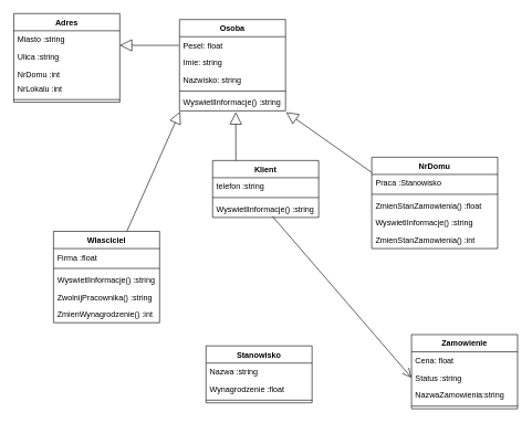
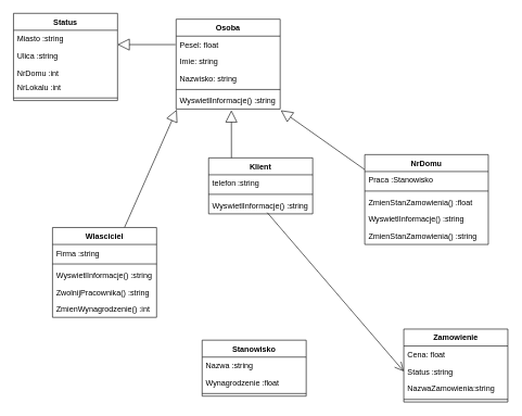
  <mxCell id="0" />
  <mxCell id="1" parent="0" />
  <mxCell id="2" value="Osoba" style="swimlane;fontStyle=1;align=center;verticalAlign=top;childLayout=stackLayout;horizontal=1;startSize=26;horizontalStack=0;resizeParent=1;resizeParentMax=0;resizeLast=0;collapsible=1;marginBottom=0;" parent="1" vertex="1"><mxGeometry x="270" y="29" width="160" height="138" as="geometry"><mxRectangle x="450" y="29" width="70" height="26" as="alternateBounds" /></mxGeometry></mxCell>
  <mxCell id="3" value="Pesel: float" style="text;strokeColor=none;fillColor=none;align=left;verticalAlign=top;spacingLeft=4;spacingRight=4;overflow=hidden;rotatable=0;points=[[0,0.5],[1,0.5]];portConstraint=eastwest;" parent="2" vertex="1"><mxGeometry y="26" width="160" height="26" as="geometry" /></mxCell>
  <mxCell id="4" value="Imie: string" style="text;strokeColor=none;fillColor=none;align=left;verticalAlign=top;spacingLeft=4;spacingRight=4;overflow=hidden;rotatable=0;points=[[0,0.5],[1,0.5]];portConstraint=eastwest;" parent="2" vertex="1"><mxGeometry y="52" width="160" height="26" as="geometry" /></mxCell>
  <mxCell id="5" value="Nazwisko: string" style="text;strokeColor=none;fillColor=none;align=left;verticalAlign=top;spacingLeft=4;spacingRight=4;overflow=hidden;rotatable=0;points=[[0,0.5],[1,0.5]];portConstraint=eastwest;" parent="2" vertex="1"><mxGeometry y="78" width="160" height="26" as="geometry" /></mxCell>
  <mxCell id="6" value="" style="line;strokeWidth=1;fillColor=none;align=left;verticalAlign=middle;spacingTop=-1;spacingLeft=3;spacingRight=3;rotatable=0;labelPosition=right;points=[];portConstraint=eastwest;" parent="2" vertex="1"><mxGeometry y="104" width="160" height="8" as="geometry" /></mxCell>
  <mxCell id="7" value="WyswietlInformacje() :string" style="text;strokeColor=none;fillColor=none;align=left;verticalAlign=top;spacingLeft=4;spacingRight=4;overflow=hidden;rotatable=0;points=[[0,0.5],[1,0.5]];portConstraint=eastwest;" parent="2" vertex="1"><mxGeometry y="112" width="160" height="26" as="geometry" /></mxCell>
  <mxCell id="8" value="Klient" style="swimlane;fontStyle=1;align=center;verticalAlign=top;childLayout=stackLayout;horizontal=1;startSize=26;horizontalStack=0;resizeParent=1;resizeParentMax=0;resizeLast=0;collapsible=1;marginBottom=0;" parent="1" vertex="1"><mxGeometry x="320" y="242" width="160" height="86" as="geometry" /></mxCell>
  <mxCell id="9" value="telefon :string" style="text;strokeColor=none;fillColor=none;align=left;verticalAlign=top;spacingLeft=4;spacingRight=4;overflow=hidden;rotatable=0;points=[[0,0.5],[1,0.5]];portConstraint=eastwest;" parent="8" vertex="1"><mxGeometry y="26" width="160" height="26" as="geometry" /></mxCell>
  <mxCell id="10" value="" style="line;strokeWidth=1;fillColor=none;align=left;verticalAlign=middle;spacingTop=-1;spacingLeft=3;spacingRight=3;rotatable=0;labelPosition=right;points=[];portConstraint=eastwest;" parent="8" vertex="1"><mxGeometry y="52" width="160" height="8" as="geometry" /></mxCell>
  <mxCell id="11" value="WyswietlInformacje() :string" style="text;strokeColor=none;fillColor=none;align=left;verticalAlign=top;spacingLeft=4;spacingRight=4;overflow=hidden;rotatable=0;points=[[0,0.5],[1,0.5]];portConstraint=eastwest;" vertex="1" parent="8"><mxGeometry y="60" width="160" height="26" as="geometry" /></mxCell>
  <mxCell id="12" value="NrDomu" style="swimlane;fontStyle=1;align=center;verticalAlign=top;childLayout=stackLayout;horizontal=1;startSize=26;horizontalStack=0;resizeParent=1;resizeParentMax=0;resizeLast=0;collapsible=1;marginBottom=0;" parent="1" vertex="1"><mxGeometry x="560" y="237" width="190" height="138" as="geometry" /></mxCell>
  <mxCell id="13" value="Praca :Stanowisko" style="text;strokeColor=none;fillColor=none;align=left;verticalAlign=top;spacingLeft=4;spacingRight=4;overflow=hidden;rotatable=0;points=[[0,0.5],[1,0.5]];portConstraint=eastwest;" parent="12" vertex="1"><mxGeometry y="26" width="190" height="26" as="geometry" /></mxCell>
  <mxCell id="14" value="" style="line;strokeWidth=1;fillColor=none;align=left;verticalAlign=middle;spacingTop=-1;spacingLeft=3;spacingRight=3;rotatable=0;labelPosition=right;points=[];portConstraint=eastwest;" parent="12" vertex="1"><mxGeometry y="52" width="190" height="8" as="geometry" /></mxCell>
  <mxCell id="15" value="ZmienStanZamowienia() :float" style="text;strokeColor=none;fillColor=none;align=left;verticalAlign=top;spacingLeft=4;spacingRight=4;overflow=hidden;rotatable=0;points=[[0,0.5],[1,0.5]];portConstraint=eastwest;" parent="12" vertex="1"><mxGeometry y="60" width="190" height="26" as="geometry" /></mxCell>
  <mxCell id="16" value="WyswietlInformacje() :string" style="text;strokeColor=none;fillColor=none;align=left;verticalAlign=top;spacingLeft=4;spacingRight=4;overflow=hidden;rotatable=0;points=[[0,0.5],[1,0.5]];portConstraint=eastwest;" parent="12" vertex="1"><mxGeometry y="86" width="190" height="26" as="geometry" /></mxCell>
- <mxCell id="17" value="ZmienStanZamowienia() :int" style="text;strokeColor=none;fillColor=none;align=left;verticalAlign=top;spacingLeft=4;spacingRight=4;overflow=hidden;rotatable=0;points=[[0,0.5],[1,0.5]];portConstraint=eastwest;" parent="12" vertex="1"><mxGeometry y="112" width="190" height="26" as="geometry" /></mxCell>
+ <mxCell id="17" value="ZmienStanZamowienia() :string" style="text;strokeColor=none;fillColor=none;align=left;verticalAlign=top;spacingLeft=4;spacingRight=4;overflow=hidden;rotatable=0;points=[[0,0.5],[1,0.5]];portConstraint=eastwest;" parent="12" vertex="1"><mxGeometry y="112" width="190" height="26" as="geometry" /></mxCell>
  <mxCell id="18" value="Zamowienie" style="swimlane;fontStyle=1;align=center;verticalAlign=top;childLayout=stackLayout;horizontal=1;startSize=26;horizontalStack=0;resizeParent=1;resizeParentMax=0;resizeLast=0;collapsible=1;marginBottom=0;" parent="1" vertex="1"><mxGeometry x="620" y="505" width="160" height="112" as="geometry" /></mxCell>
  <mxCell id="19" value="Cena: float" style="text;strokeColor=none;fillColor=none;align=left;verticalAlign=top;spacingLeft=4;spacingRight=4;overflow=hidden;rotatable=0;points=[[0,0.5],[1,0.5]];portConstraint=eastwest;" parent="18" vertex="1"><mxGeometry y="26" width="160" height="26" as="geometry" /></mxCell>
  <mxCell id="20" value="Status :string" style="text;strokeColor=none;fillColor=none;align=left;verticalAlign=top;spacingLeft=4;spacingRight=4;overflow=hidden;rotatable=0;points=[[0,0.5],[1,0.5]];portConstraint=eastwest;" parent="18" vertex="1"><mxGeometry y="52" width="160" height="26" as="geometry" /></mxCell>
  <mxCell id="21" value="NazwaZamowienia:string" style="text;strokeColor=none;fillColor=none;align=left;verticalAlign=top;spacingLeft=4;spacingRight=4;overflow=hidden;rotatable=0;points=[[0,0.5],[1,0.5]];portConstraint=eastwest;" parent="18" vertex="1"><mxGeometry y="78" width="160" height="26" as="geometry" /></mxCell>
  <mxCell id="22" value="" style="line;strokeWidth=1;fillColor=none;align=left;verticalAlign=middle;spacingTop=-1;spacingLeft=3;spacingRight=3;rotatable=0;labelPosition=right;points=[];portConstraint=eastwest;" parent="18" vertex="1"><mxGeometry y="104" width="160" height="8" as="geometry" /></mxCell>
- <mxCell id="23" value="Adres" style="swimlane;fontStyle=1;align=center;verticalAlign=top;childLayout=stackLayout;horizontal=1;startSize=26;horizontalStack=0;resizeParent=1;resizeParentMax=0;resizeLast=0;collapsible=1;marginBottom=0;" parent="1" vertex="1"><mxGeometry x="20" y="20" width="160" height="134" as="geometry" /></mxCell>
+ <mxCell id="23" value="Status" style="swimlane;fontStyle=1;align=center;verticalAlign=top;childLayout=stackLayout;horizontal=1;startSize=26;horizontalStack=0;resizeParent=1;resizeParentMax=0;resizeLast=0;collapsible=1;marginBottom=0;" parent="1" vertex="1"><mxGeometry x="20" y="20" width="160" height="134" as="geometry" /></mxCell>
  <mxCell id="24" value="Miasto :string&#10;" style="text;strokeColor=none;fillColor=none;align=left;verticalAlign=top;spacingLeft=4;spacingRight=4;overflow=hidden;rotatable=0;points=[[0,0.5],[1,0.5]];portConstraint=eastwest;" parent="23" vertex="1"><mxGeometry y="26" width="160" height="26" as="geometry" /></mxCell>
  <mxCell id="25" value="Ulica :string" style="text;strokeColor=none;fillColor=none;align=left;verticalAlign=top;spacingLeft=4;spacingRight=4;overflow=hidden;rotatable=0;points=[[0,0.5],[1,0.5]];portConstraint=eastwest;" parent="23" vertex="1"><mxGeometry y="52" width="160" height="26" as="geometry" /></mxCell>
  <mxCell id="26" value="NrDomu :int" style="text;strokeColor=none;fillColor=none;align=left;verticalAlign=top;spacingLeft=4;spacingRight=4;overflow=hidden;rotatable=0;points=[[0,0.5],[1,0.5]];portConstraint=eastwest;" parent="23" vertex="1"><mxGeometry y="78" width="160" height="22" as="geometry" /></mxCell>
  <mxCell id="27" value="NrLokalu :int" style="text;strokeColor=none;fillColor=none;align=left;verticalAlign=top;spacingLeft=4;spacingRight=4;overflow=hidden;rotatable=0;points=[[0,0.5],[1,0.5]];portConstraint=eastwest;" parent="23" vertex="1"><mxGeometry y="100" width="160" height="26" as="geometry" /></mxCell>
  <mxCell id="28" value="" style="line;strokeWidth=1;fillColor=none;align=left;verticalAlign=middle;spacingTop=-1;spacingLeft=3;spacingRight=3;rotatable=0;labelPosition=right;points=[];portConstraint=eastwest;" parent="23" vertex="1"><mxGeometry y="126" width="160" height="8" as="geometry" /></mxCell>
  <mxCell id="29" value="" style="endArrow=block;endSize=16;endFill=0;html=1;entryX=0.006;entryY=1.038;entryDx=0;entryDy=0;entryPerimeter=0;" parent="1" source="33" target="7" edge="1"><mxGeometry width="160" relative="1" as="geometry"><mxPoint x="177.294" y="347.118" as="sourcePoint" /><mxPoint x="430" y="91" as="targetPoint" /><mxPoint as="offset" /></mxGeometry></mxCell>
  <mxCell id="30" value="" style="endArrow=block;endSize=16;endFill=0;html=1;entryX=0.531;entryY=1.077;entryDx=0;entryDy=0;entryPerimeter=0;exitX=0.219;exitY=0;exitDx=0;exitDy=0;exitPerimeter=0;" parent="1" source="8" target="7" edge="1"><mxGeometry width="160" relative="1" as="geometry"><mxPoint x="355" y="286" as="sourcePoint" /><mxPoint x="190" y="476" as="targetPoint" /><Array as="points" /></mxGeometry></mxCell>
  <mxCell id="31" value="" style="endArrow=block;endSize=16;endFill=0;html=1;" parent="1" edge="1"><mxGeometry width="160" relative="1" as="geometry"><mxPoint x="269" y="68" as="sourcePoint" /><mxPoint x="180" y="68" as="targetPoint" /><Array as="points" /></mxGeometry></mxCell>
  <mxCell id="32" value="" style="endArrow=block;endSize=16;endFill=0;html=1;entryX=1.006;entryY=1.077;entryDx=0;entryDy=0;entryPerimeter=0;exitX=0;exitY=0.167;exitDx=0;exitDy=0;exitPerimeter=0;" parent="1" source="12" target="7" edge="1"><mxGeometry width="160" relative="1" as="geometry"><mxPoint x="342" y="305" as="sourcePoint" /><mxPoint x="342" y="179" as="targetPoint" /><Array as="points" /></mxGeometry></mxCell>
  <mxCell id="33" value="Wlasciciel" style="swimlane;fontStyle=1;align=center;verticalAlign=top;childLayout=stackLayout;horizontal=1;startSize=26;horizontalStack=0;resizeParent=1;resizeParentMax=0;resizeLast=0;collapsible=1;marginBottom=0;" parent="1" vertex="1"><mxGeometry x="80" y="349" width="160" height="138" as="geometry" /></mxCell>
- <mxCell id="34" value="Firma :float" style="text;strokeColor=none;fillColor=none;align=left;verticalAlign=top;spacingLeft=4;spacingRight=4;overflow=hidden;rotatable=0;points=[[0,0.5],[1,0.5]];portConstraint=eastwest;" parent="33" vertex="1"><mxGeometry y="26" width="160" height="26" as="geometry" /></mxCell>
+ <mxCell id="34" value="Firma :string" style="text;strokeColor=none;fillColor=none;align=left;verticalAlign=top;spacingLeft=4;spacingRight=4;overflow=hidden;rotatable=0;points=[[0,0.5],[1,0.5]];portConstraint=eastwest;" parent="33" vertex="1"><mxGeometry y="26" width="160" height="26" as="geometry" /></mxCell>
  <mxCell id="35" value="" style="line;strokeWidth=1;fillColor=none;align=left;verticalAlign=middle;spacingTop=-1;spacingLeft=3;spacingRight=3;rotatable=0;labelPosition=right;points=[];portConstraint=eastwest;" parent="33" vertex="1"><mxGeometry y="52" width="160" height="8" as="geometry" /></mxCell>
  <mxCell id="36" value="WyswietlInformacje() :string" style="text;strokeColor=none;fillColor=none;align=left;verticalAlign=top;spacingLeft=4;spacingRight=4;overflow=hidden;rotatable=0;points=[[0,0.5],[1,0.5]];portConstraint=eastwest;" parent="33" vertex="1"><mxGeometry y="60" width="160" height="26" as="geometry" /></mxCell>
  <mxCell id="37" value="ZwolnijPracownika() :string&#10;" style="text;strokeColor=none;fillColor=none;align=left;verticalAlign=top;spacingLeft=4;spacingRight=4;overflow=hidden;rotatable=0;points=[[0,0.5],[1,0.5]];portConstraint=eastwest;" parent="33" vertex="1"><mxGeometry y="86" width="160" height="26" as="geometry" /></mxCell>
  <mxCell id="38" value="ZmienWynagrodzenie() :int" style="text;strokeColor=none;fillColor=none;align=left;verticalAlign=top;spacingLeft=4;spacingRight=4;overflow=hidden;rotatable=0;points=[[0,0.5],[1,0.5]];portConstraint=eastwest;" parent="33" vertex="1"><mxGeometry y="112" width="160" height="26" as="geometry" /></mxCell>
  <mxCell id="39" value="Stanowisko" style="swimlane;fontStyle=1;align=center;verticalAlign=top;childLayout=stackLayout;horizontal=1;startSize=26;horizontalStack=0;resizeParent=1;resizeParentMax=0;resizeLast=0;collapsible=1;marginBottom=0;" parent="1" vertex="1"><mxGeometry x="310" y="522" width="160" height="86" as="geometry" /></mxCell>
  <mxCell id="40" value="Nazwa :string" style="text;strokeColor=none;fillColor=none;align=left;verticalAlign=top;spacingLeft=4;spacingRight=4;overflow=hidden;rotatable=0;points=[[0,0.5],[1,0.5]];portConstraint=eastwest;" parent="39" vertex="1"><mxGeometry y="26" width="160" height="26" as="geometry" /></mxCell>
  <mxCell id="41" value="Wynagrodzenie :float" style="text;strokeColor=none;fillColor=none;align=left;verticalAlign=top;spacingLeft=4;spacingRight=4;overflow=hidden;rotatable=0;points=[[0,0.5],[1,0.5]];portConstraint=eastwest;" parent="39" vertex="1"><mxGeometry y="52" width="160" height="26" as="geometry" /></mxCell>
  <mxCell id="42" value="" style="line;strokeWidth=1;fillColor=none;align=left;verticalAlign=middle;spacingTop=-1;spacingLeft=3;spacingRight=3;rotatable=0;labelPosition=right;points=[];portConstraint=eastwest;" parent="39" vertex="1"><mxGeometry y="78" width="160" height="8" as="geometry" /></mxCell>
  <mxCell id="43" value="" style="endArrow=open;endFill=1;endSize=12;html=1;entryX=0;entryY=0.5;entryDx=0;entryDy=0;" parent="1" target="20" edge="1"><mxGeometry width="160" relative="1" as="geometry"><mxPoint x="410" y="326" as="sourcePoint" /><mxPoint x="570" y="372" as="targetPoint" /></mxGeometry></mxCell>
